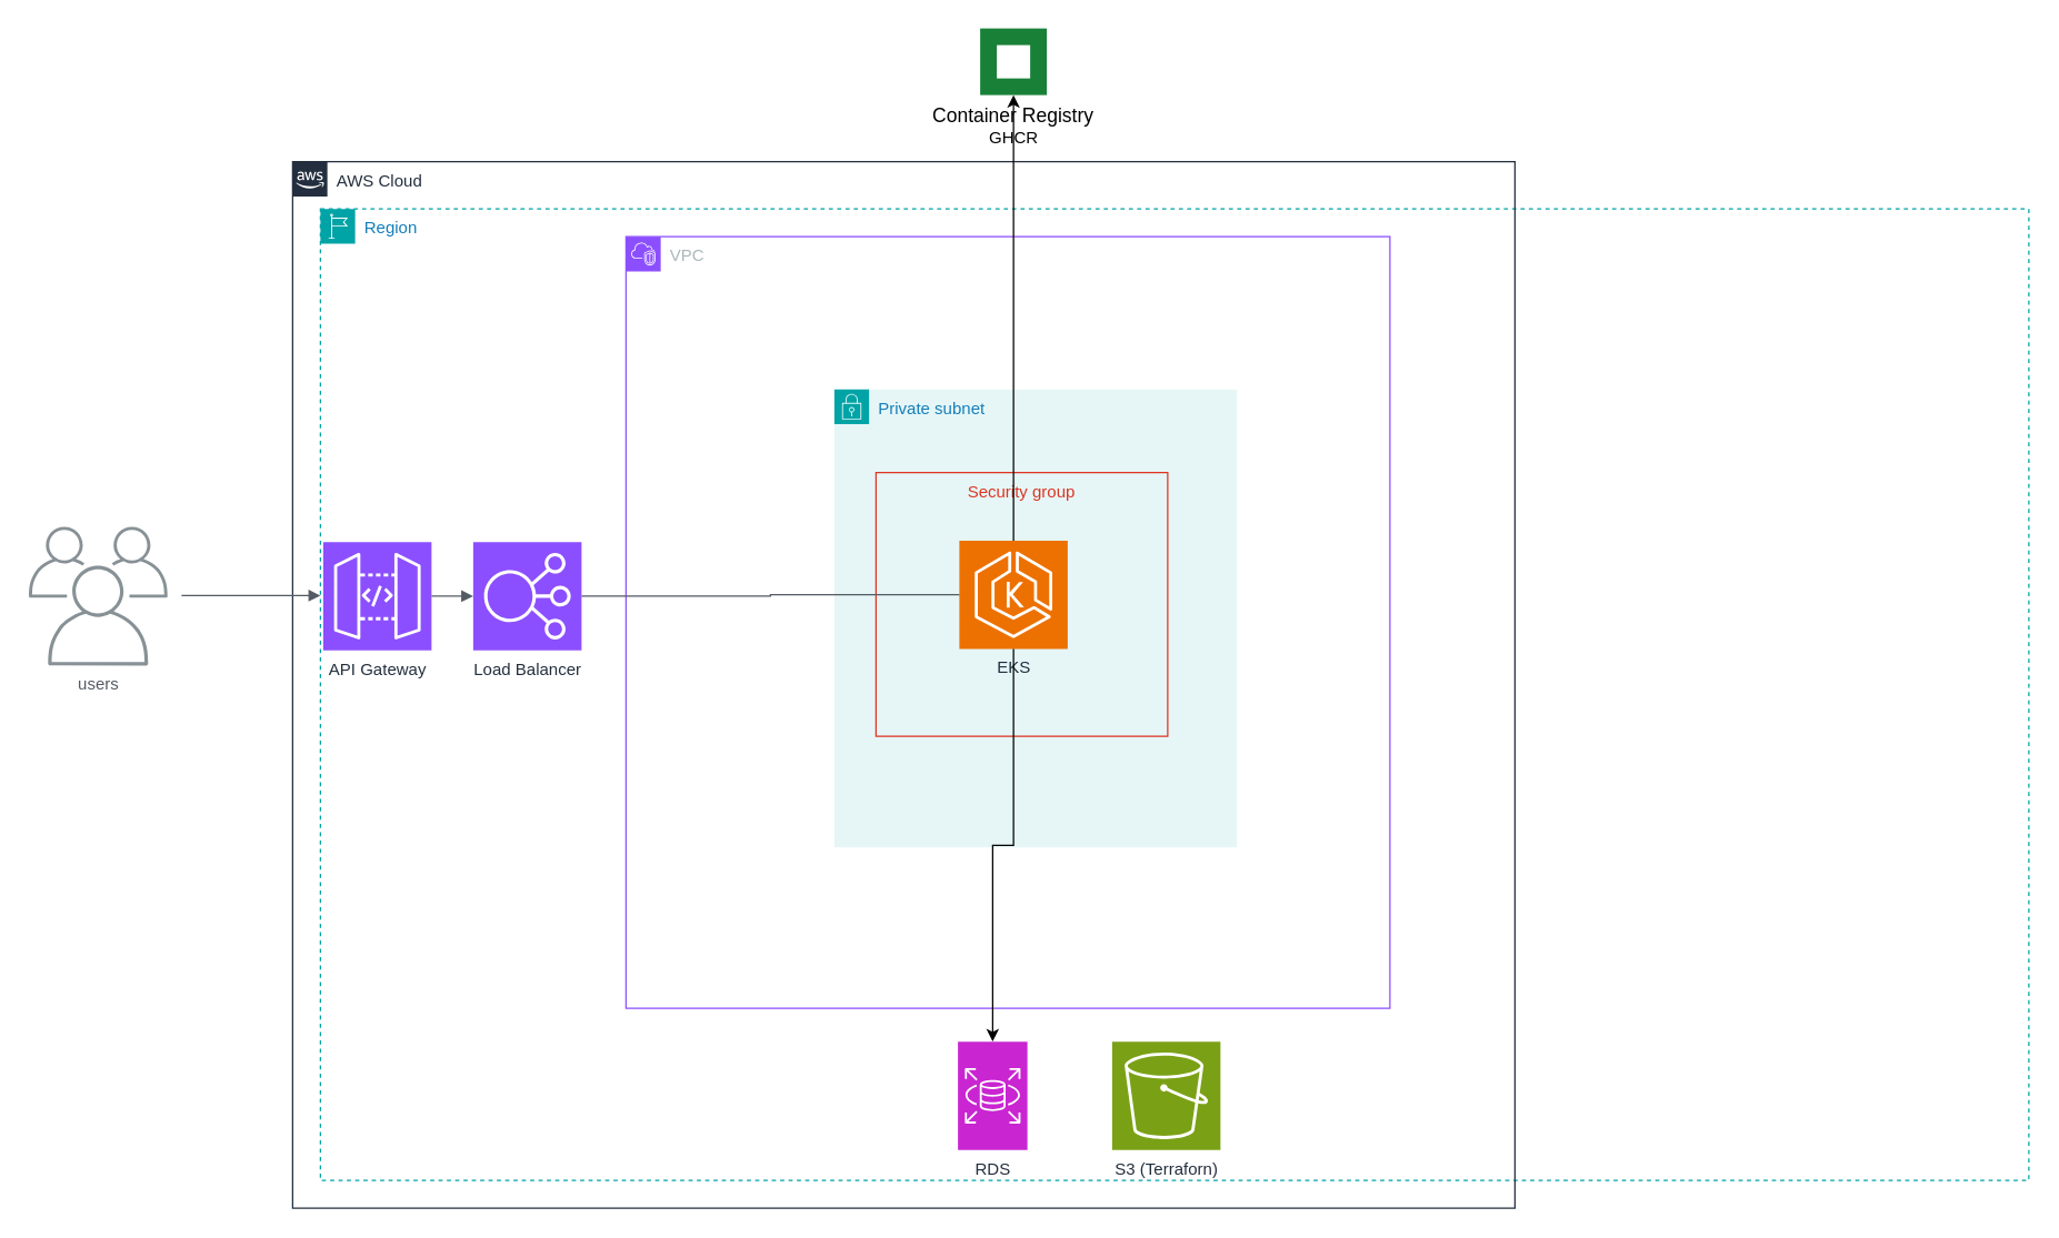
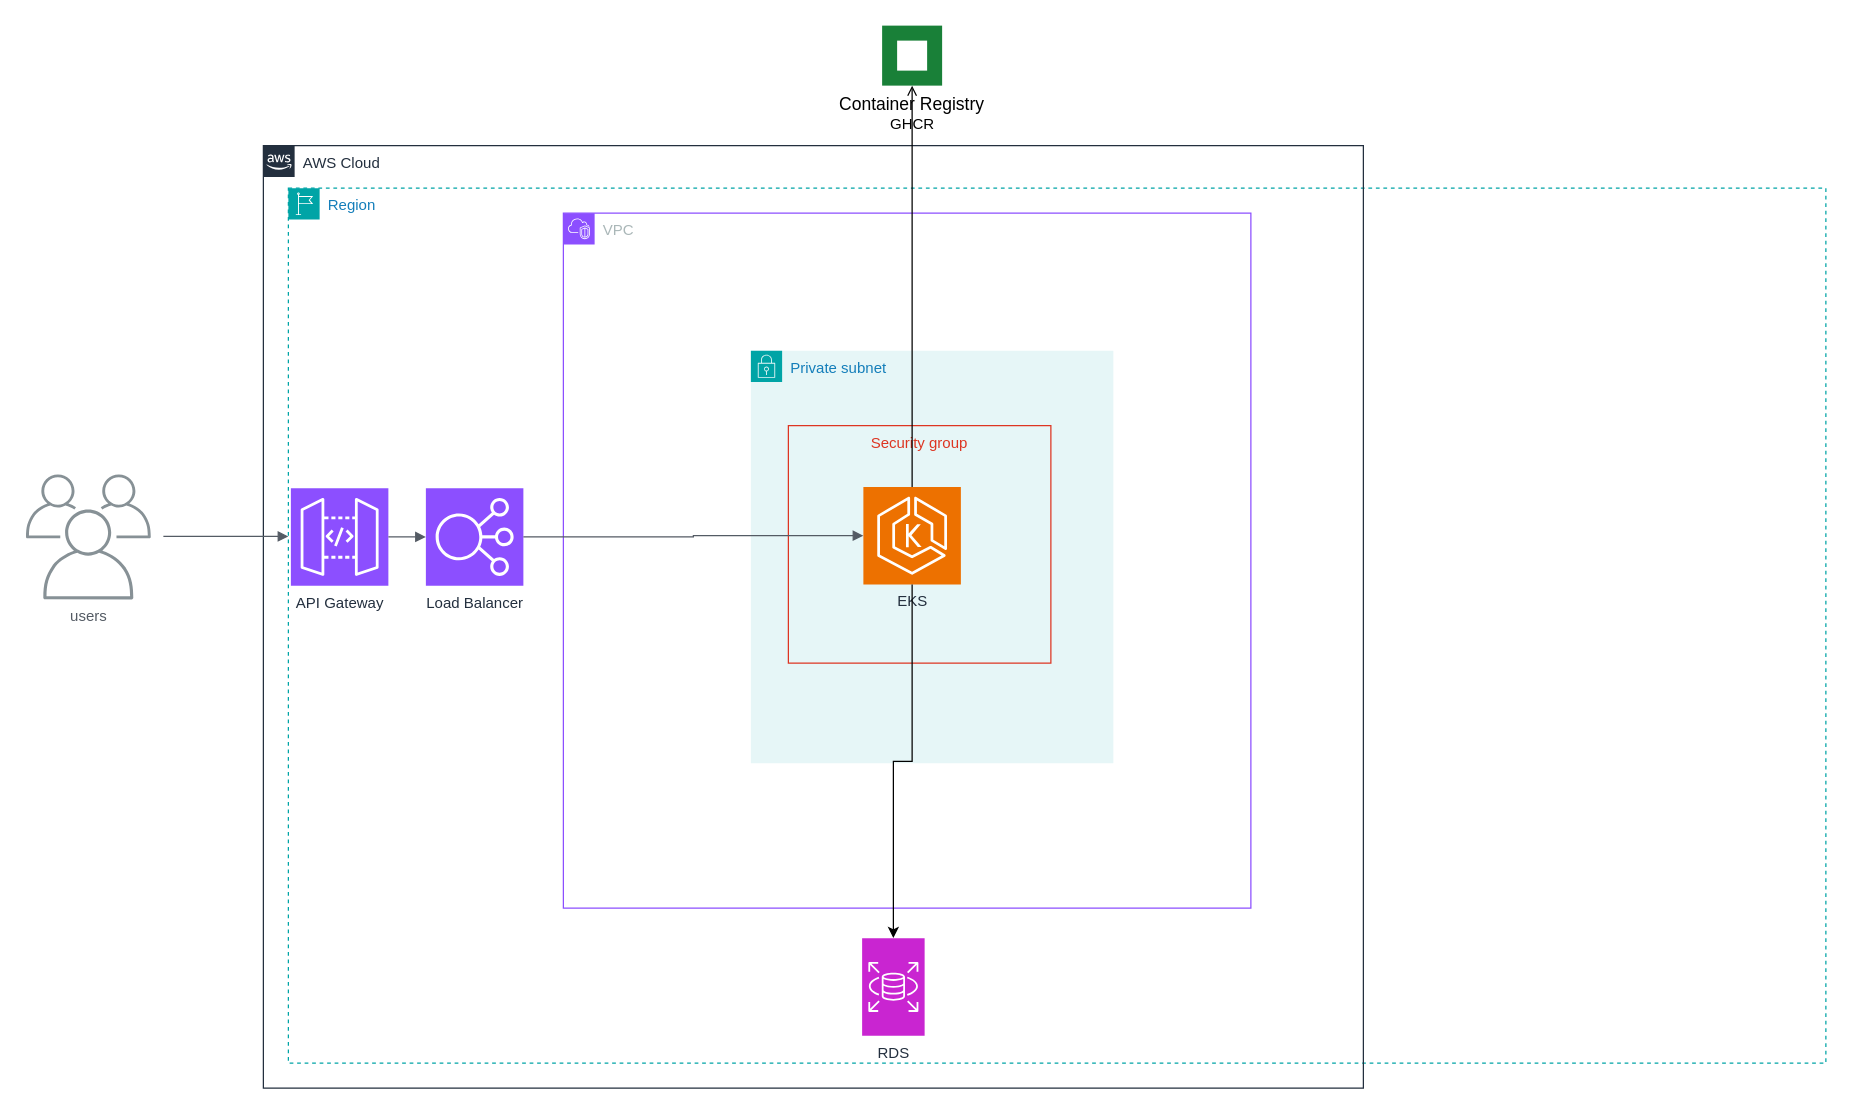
  <mxCell id="0" />
  <mxCell id="1" parent="0" />
  <mxCell id="2" value="Load Balancer" style="sketch=0;points=[[0,0,0],[0.25,0,0],[0.5,0,0],[0.75,0,0],[1,0,0],[0,1,0],[0.25,1,0],[0.5,1,0],[0.75,1,0],[1,1,0],[0,0.25,0],[0,0.5,0],[0,0.75,0],[1,0.25,0],[1,0.5,0],[1,0.75,0]];outlineConnect=0;fontColor=#232F3E;fillColor=#8C4FFF;strokeColor=#ffffff;dashed=0;verticalLabelPosition=bottom;verticalAlign=top;align=center;html=1;fontSize=12;fontStyle=0;aspect=fixed;shape=mxgraph.aws4.resourceIcon;resIcon=mxgraph.aws4.elastic_load_balancing;" vertex="1" parent="1"><mxGeometry x="340" y="390" width="78" height="78" as="geometry" /></mxCell>
  <mxCell id="3" value="Region" style="points=[[0,0],[0.25,0],[0.5,0],[0.75,0],[1,0],[1,0.25],[1,0.5],[1,0.75],[1,1],[0.75,1],[0.5,1],[0.25,1],[0,1],[0,0.75],[0,0.5],[0,0.25]];outlineConnect=0;gradientColor=none;html=1;whiteSpace=wrap;fontSize=12;fontStyle=0;container=1;pointerEvents=0;collapsible=0;recursiveResize=0;shape=mxgraph.aws4.group;grIcon=mxgraph.aws4.group_region;strokeColor=#00A4A6;fillColor=none;verticalAlign=top;align=left;spacingLeft=30;fontColor=#147EBA;dashed=1;" vertex="1" parent="1"><mxGeometry x="230" y="150" width="1230" height="700" as="geometry" /></mxCell>
  <mxCell id="4" value="users" style="sketch=0;outlineConnect=0;gradientColor=none;fontColor=#545B64;strokeColor=none;fillColor=#879196;dashed=0;verticalLabelPosition=bottom;verticalAlign=top;align=center;html=1;fontSize=12;fontStyle=0;aspect=fixed;shape=mxgraph.aws4.illustration_users;pointerEvents=1" vertex="1" parent="1"><mxGeometry x="20" y="379" width="100" height="100" as="geometry" /></mxCell>
  <mxCell id="5" value="AWS Cloud" style="points=[[0,0],[0.25,0],[0.5,0],[0.75,0],[1,0],[1,0.25],[1,0.5],[1,0.75],[1,1],[0.75,1],[0.5,1],[0.25,1],[0,1],[0,0.75],[0,0.5],[0,0.25]];outlineConnect=0;gradientColor=none;html=1;whiteSpace=wrap;fontSize=12;fontStyle=0;container=1;pointerEvents=0;collapsible=0;recursiveResize=0;shape=mxgraph.aws4.group;grIcon=mxgraph.aws4.group_aws_cloud_alt;strokeColor=#232F3E;fillColor=none;verticalAlign=top;align=left;spacingLeft=30;fontColor=#232F3E;dashed=0;" vertex="1" parent="1"><mxGeometry x="210" y="116" width="880" height="754" as="geometry" /></mxCell>
  <mxCell id="6" value="VPC" style="points=[[0,0],[0.25,0],[0.5,0],[0.75,0],[1,0],[1,0.25],[1,0.5],[1,0.75],[1,1],[0.75,1],[0.5,1],[0.25,1],[0,1],[0,0.75],[0,0.5],[0,0.25]];outlineConnect=0;gradientColor=none;html=1;whiteSpace=wrap;fontSize=12;fontStyle=0;container=1;pointerEvents=0;collapsible=0;recursiveResize=0;shape=mxgraph.aws4.group;grIcon=mxgraph.aws4.group_vpc2;strokeColor=#8C4FFF;fillColor=none;verticalAlign=top;align=left;spacingLeft=30;fontColor=#AAB7B8;dashed=0;" vertex="1" parent="5"><mxGeometry x="240" y="54" width="550" height="556" as="geometry" /></mxCell>
  <mxCell id="7" value="Private subnet" style="points=[[0,0],[0.25,0],[0.5,0],[0.75,0],[1,0],[1,0.25],[1,0.5],[1,0.75],[1,1],[0.75,1],[0.5,1],[0.25,1],[0,1],[0,0.75],[0,0.5],[0,0.25]];outlineConnect=0;gradientColor=none;html=1;whiteSpace=wrap;fontSize=12;fontStyle=0;container=1;pointerEvents=0;collapsible=0;recursiveResize=0;shape=mxgraph.aws4.group;grIcon=mxgraph.aws4.group_security_group;grStroke=0;strokeColor=#00A4A6;fillColor=#E6F6F7;verticalAlign=top;align=left;spacingLeft=30;fontColor=#147EBA;dashed=0;" vertex="1" parent="6"><mxGeometry x="150" y="110" width="290" height="330" as="geometry" /></mxCell>
  <mxCell id="8" value="Security group" style="fillColor=none;strokeColor=#DD3522;verticalAlign=top;fontStyle=0;fontColor=#DD3522;whiteSpace=wrap;html=1;" vertex="1" parent="6"><mxGeometry x="180" y="170" width="210" height="190" as="geometry" /></mxCell>
  <mxCell id="9" value="EKS" style="sketch=0;points=[[0,0,0],[0.25,0,0],[0.5,0,0],[0.75,0,0],[1,0,0],[0,1,0],[0.25,1,0],[0.5,1,0],[0.75,1,0],[1,1,0],[0,0.25,0],[0,0.5,0],[0,0.75,0],[1,0.25,0],[1,0.5,0],[1,0.75,0]];outlineConnect=0;fontColor=#232F3E;fillColor=#ED7100;strokeColor=#ffffff;dashed=0;verticalLabelPosition=bottom;verticalAlign=top;align=center;html=1;fontSize=12;fontStyle=0;aspect=fixed;shape=mxgraph.aws4.resourceIcon;resIcon=mxgraph.aws4.eks;" vertex="1" parent="6"><mxGeometry x="240" y="219" width="78" height="78" as="geometry" /></mxCell>
  <mxCell id="10" value="RDS" style="sketch=0;points=[[0,0,0],[0.25,0,0],[0.5,0,0],[0.75,0,0],[1,0,0],[0,1,0],[0.25,1,0],[0.5,1,0],[0.75,1,0],[1,1,0],[0,0.25,0],[0,0.5,0],[0,0.75,0],[1,0.25,0],[1,0.5,0],[1,0.75,0]];outlineConnect=0;fontColor=#232F3E;fillColor=#C925D1;strokeColor=#ffffff;dashed=0;verticalLabelPosition=bottom;verticalAlign=top;align=center;html=1;fontSize=12;fontStyle=0;aspect=fixed;shape=mxgraph.aws4.resourceIcon;resIcon=mxgraph.aws4.rds;" vertex="1" parent="5"><mxGeometry x="479" y="634" width="50" height="78" as="geometry" /></mxCell>
- <mxCell id="11" value="S3 (Terraforn)" style="sketch=0;points=[[0,0,0],[0.25,0,0],[0.5,0,0],[0.75,0,0],[1,0,0],[0,1,0],[0.25,1,0],[0.5,1,0],[0.75,1,0],[1,1,0],[0,0.25,0],[0,0.5,0],[0,0.75,0],[1,0.25,0],[1,0.5,0],[1,0.75,0]];outlineConnect=0;fontColor=#232F3E;fillColor=#7AA116;strokeColor=#ffffff;dashed=0;verticalLabelPosition=bottom;verticalAlign=top;align=center;html=1;fontSize=12;fontStyle=0;aspect=fixed;shape=mxgraph.aws4.resourceIcon;resIcon=mxgraph.aws4.s3;" vertex="1" parent="5"><mxGeometry x="590" y="634" width="78" height="78" as="geometry" /></mxCell>
  <mxCell id="12" style="edgeStyle=orthogonalEdgeStyle;rounded=0;orthogonalLoop=1;jettySize=auto;html=1;" edge="1" parent="5" source="9" target="10"><mxGeometry relative="1" as="geometry" /></mxCell>
  <mxCell id="13" value="API Gateway" style="sketch=0;points=[[0,0,0],[0.25,0,0],[0.5,0,0],[0.75,0,0],[1,0,0],[0,1,0],[0.25,1,0],[0.5,1,0],[0.75,1,0],[1,1,0],[0,0.25,0],[0,0.5,0],[0,0.75,0],[1,0.25,0],[1,0.5,0],[1,0.75,0]];outlineConnect=0;fontColor=#232F3E;fillColor=#8C4FFF;strokeColor=#ffffff;dashed=0;verticalLabelPosition=bottom;verticalAlign=top;align=center;html=1;fontSize=12;fontStyle=0;aspect=fixed;shape=mxgraph.aws4.resourceIcon;resIcon=mxgraph.aws4.api_gateway;" vertex="1" parent="1"><mxGeometry x="232" y="390" width="78" height="78" as="geometry" /></mxCell>
  <mxCell id="14" value="Container Registry" style="shape=rect;fillColor=#198038;aspect=fixed;resizable=0;labelPosition=center;verticalLabelPosition=bottom;align=center;verticalAlign=top;strokeColor=none;fontSize=14;" vertex="1" parent="1"><mxGeometry x="705" y="20" width="48" height="48" as="geometry" /></mxCell>
  <mxCell id="15" value="&lt;div&gt;&lt;br&gt;&lt;/div&gt;&lt;div&gt;&lt;br&gt;&lt;/div&gt;GHCR" style="fillColor=#ffffff;strokeColor=none;dashed=0;outlineConnect=0;html=1;labelPosition=center;verticalLabelPosition=bottom;verticalAlign=top;part=1;movable=0;resizable=0;rotatable=0;shape=mxgraph.ibm_cloud.cloud-registry" vertex="1" parent="14"><mxGeometry width="24" height="24" relative="1" as="geometry"><mxPoint x="12" y="12" as="offset" /></mxGeometry></mxCell>
  <mxCell id="16" value="" style="edgeStyle=orthogonalEdgeStyle;html=1;endArrow=block;elbow=vertical;startArrow=none;endFill=1;strokeColor=#545B64;rounded=0;" edge="1" parent="1"><mxGeometry width="100" relative="1" as="geometry"><mxPoint x="130" y="428.6" as="sourcePoint" /><mxPoint x="230" y="428.6" as="targetPoint" /></mxGeometry></mxCell>
  <mxCell id="17" value="" style="edgeStyle=orthogonalEdgeStyle;html=1;endArrow=block;elbow=vertical;startArrow=none;endFill=1;strokeColor=#545B64;rounded=0;exitX=1;exitY=0.5;exitDx=0;exitDy=0;exitPerimeter=0;entryX=0;entryY=0.5;entryDx=0;entryDy=0;entryPerimeter=0;" edge="1" parent="1" source="13" target="2"><mxGeometry width="100" relative="1" as="geometry"><mxPoint x="320" y="428.8" as="sourcePoint" /><mxPoint x="360" y="428.8" as="targetPoint" /></mxGeometry></mxCell>
- <mxCell id="18" value="" style="edgeStyle=orthogonalEdgeStyle;html=1;endArrow=none;elbow=vertical;startArrow=none;endFill=1;strokeColor=#545B64;rounded=0;exitX=1;exitY=0.5;exitDx=0;exitDy=0;exitPerimeter=0;entryX=0;entryY=0.5;entryDx=0;entryDy=0;entryPerimeter=0;" edge="1" parent="1" source="2" target="9"><mxGeometry width="100" relative="1" as="geometry"><mxPoint x="450" y="430" as="sourcePoint" /><mxPoint x="550" y="430" as="targetPoint" /></mxGeometry></mxCell>
- <mxCell id="19" style="edgeStyle=orthogonalEdgeStyle;rounded=0;orthogonalLoop=1;jettySize=auto;html=1;" edge="1" parent="1" source="9" target="14"><mxGeometry relative="1" as="geometry" /></mxCell>
+ <mxCell id="18" value="" style="edgeStyle=orthogonalEdgeStyle;html=1;endArrow=block;elbow=vertical;startArrow=none;endFill=1;strokeColor=#545B64;rounded=0;exitX=1;exitY=0.5;exitDx=0;exitDy=0;exitPerimeter=0;entryX=0;entryY=0.5;entryDx=0;entryDy=0;entryPerimeter=0;" edge="1" parent="1" source="2" target="9"><mxGeometry width="100" relative="1" as="geometry"><mxPoint x="450" y="430" as="sourcePoint" /><mxPoint x="550" y="430" as="targetPoint" /></mxGeometry></mxCell>
+ <mxCell id="19" style="edgeStyle=orthogonalEdgeStyle;rounded=0;orthogonalLoop=1;jettySize=auto;html=1;endArrow=open;" edge="1" parent="1" source="9" target="14"><mxGeometry relative="1" as="geometry" /></mxCell>
